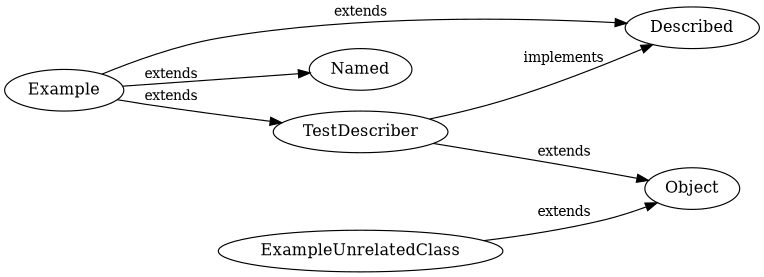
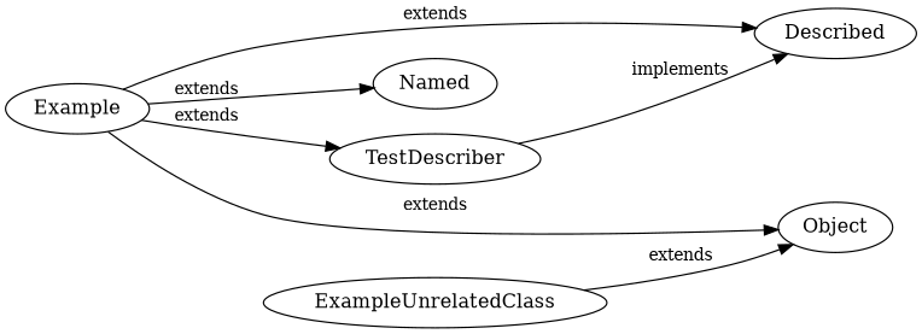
  digraph {
    rankdir=LR
    edge [fontsize=12]
    Example
    Described
    Named
    TestDescriber
    Object
    ExampleUnrelatedClass
    Example -> Described [label=extends]
    Example -> Named [label=extends]
    Example -> TestDescriber [label=extends]
    TestDescriber -> Described [label=implements]
-   TestDescriber -> Object [label=extends]
+   Example -> Object [label=extends]
    ExampleUnrelatedClass -> Object [label=extends]
  }
